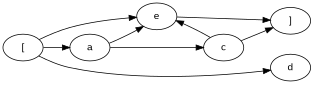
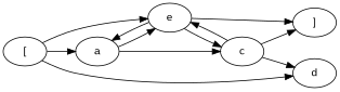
  digraph {
    fontname="Liberation Sans"
    rankdir=LR
    node [fontname="Liberation Sans"]
    edge [fontname="Liberation Sans"]
    n1 [label="["]
    n2 [label=a]
    n3 [label=d]
    n4 [label=e]
    n5 [label=c]
    n6 [label="]"]
    n1 -> n2
    n1 -> n3
    n1 -> n4
    n2 -> n4
    n2 -> n5
+   n4 -> n2
+   n4 -> n5
    n4 -> n6
+   n5 -> n3
    n5 -> n4
    n5 -> n6
  }
